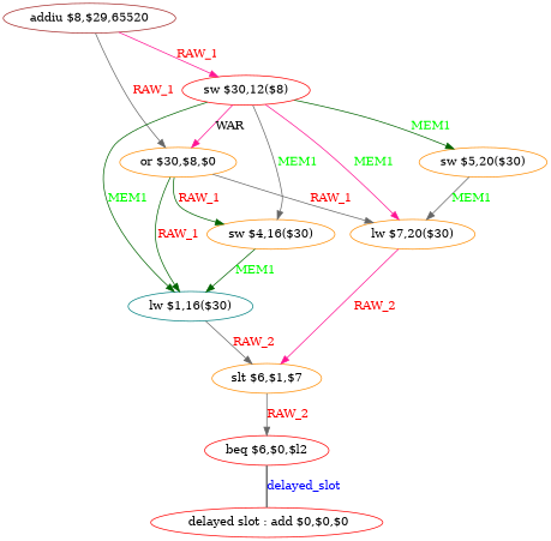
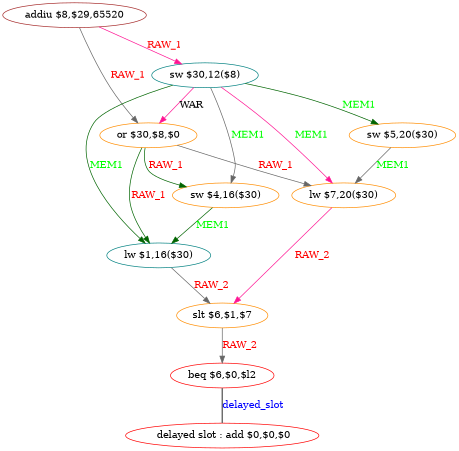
  digraph {
    node [color=darkorange shape=ellipse]
    edge [color=gray40 fontcolor=red]
    n1 [color=red label=" delayed slot : add $0,$0,$0"]
    n2 [color=red label="beq $6,$0,$l2"]
    n3 [color=brown label="addiu $8,$29,65520"]
    n4 [label="or $30,$8,$0"]
-   n5 [color=red label="sw $30,12($8)"]
+   n5 [color=teal label="sw $30,12($8)"]
    n6 [label="lw $7,20($30)"]
    n7 [color=teal label="lw $1,16($30)"]
    n8 [label="sw $4,16($30)"]
    n9 [label="sw $5,20($30)"]
    n10 [label="slt $6,$1,$7"]
    n2 -> n1 [dir=none fontcolor=blue label=delayed_slot style=bold]
    n3 -> n4 [label=RAW_1]
    n3 -> n5 [color=deeppink label=RAW_1]
    n4 -> n6 [label=RAW_1]
    n4 -> n7 [color=darkgreen label=RAW_1]
    n4 -> n8 [color=darkgreen label=RAW_1]
    n5 -> n4 [color=deeppink label=WAR fontcolor=""]
    n5 -> n6 [color=deeppink fontcolor=green label=MEM1]
    n5 -> n7 [color=darkgreen fontcolor=green label=MEM1]
    n5 -> n8 [fontcolor=green label=MEM1]
    n5 -> n9 [color=darkgreen fontcolor=green label=MEM1]
    n6 -> n10 [color=deeppink label=RAW_2]
    n7 -> n10 [label=RAW_2]
    n8 -> n7 [color=darkgreen fontcolor=green label=MEM1]
    n9 -> n6 [fontcolor=green label=MEM1]
    n10 -> n2 [label=RAW_2]
  }
